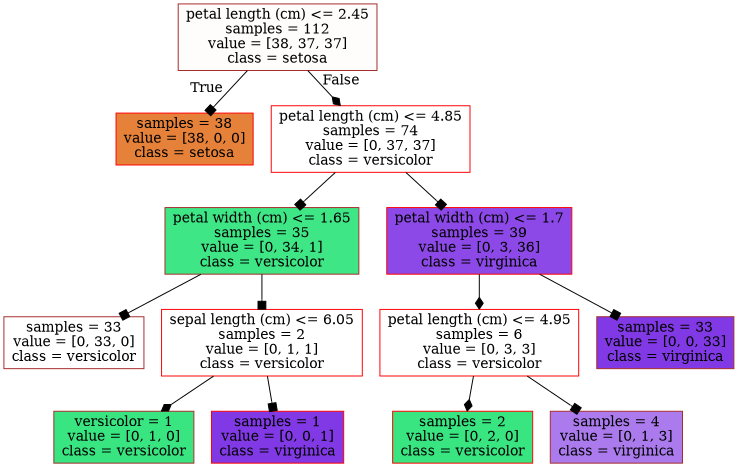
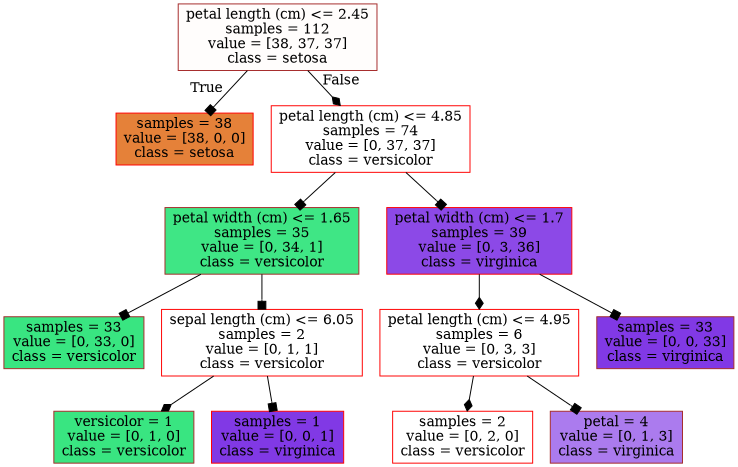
  digraph {
    node [color=red fillcolor="#ffffff" shape=box style=filled]
    edge [arrowhead=box]
    n1 [color=brown fillcolor="#fffdfc" label="petal length (cm) <= 2.45\nsamples = 112\nvalue = [38, 37, 37]\nclass = setosa"]
    n2 [fillcolor="#e58139" label="samples = 38\nvalue = [38, 0, 0]\nclass = setosa"]
    n3 [label="petal length (cm) <= 4.85\nsamples = 74\nvalue = [0, 37, 37]\nclass = versicolor"]
    n4 [color=brown fillcolor="#3fe685" label="petal width (cm) <= 1.65\nsamples = 35\nvalue = [0, 34, 1]\nclass = versicolor"]
    n5 [fillcolor="#8c49e7" label="petal width (cm) <= 1.7\nsamples = 39\nvalue = [0, 3, 36]\nclass = virginica"]
-   n6 [color=brown label="samples = 33\nvalue = [0, 33, 0]\nclass = versicolor"]
+   n6 [color=brown fillcolor="#39e581" label="samples = 33\nvalue = [0, 33, 0]\nclass = versicolor"]
    n7 [label="sepal length (cm) <= 6.05\nsamples = 2\nvalue = [0, 1, 1]\nclass = versicolor"]
    n8 [label="petal length (cm) <= 4.95\nsamples = 6\nvalue = [0, 3, 3]\nclass = versicolor"]
    n9 [color=brown fillcolor="#8139e5" label="samples = 33\nvalue = [0, 0, 33]\nclass = virginica"]
    n10 [color=brown fillcolor="#39e581" label="versicolor = 1\nvalue = [0, 1, 0]\nclass = versicolor"]
    n11 [fillcolor="#8139e5" label="samples = 1\nvalue = [0, 0, 1]\nclass = virginica"]
-   n12 [fillcolor="#39e581" label="samples = 2\nvalue = [0, 2, 0]\nclass = versicolor"]
-   n13 [color=brown fillcolor="#ab7bee" label="samples = 4\nvalue = [0, 1, 3]\nclass = virginica"]
+   n12 [label="samples = 2\nvalue = [0, 2, 0]\nclass = versicolor"]
+   n13 [color=brown fillcolor="#ab7bee" label="petal = 4\nvalue = [0, 1, 3]\nclass = virginica"]
    n1 -> n2 [headlabel=True labelangle=45 labeldistance=2.5]
    n1 -> n3 [arrowhead=diamond headlabel=False labelangle=-45 labeldistance=2.5]
    n3 -> n4
    n3 -> n5
    n4 -> n6
    n4 -> n7
    n5 -> n8 [arrowhead=diamond]
    n5 -> n9
    n7 -> n10 [arrowhead=diamond]
    n7 -> n11
    n8 -> n12 [arrowhead=diamond]
    n8 -> n13
  }
